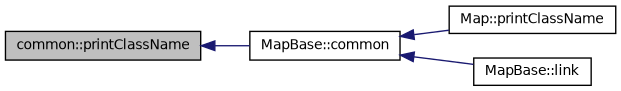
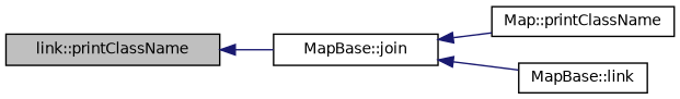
  digraph {
    rankdir=LR
    node [color=black fontname=Helvetica fontsize=10 shape=record]
    edge [color=midnightblue dir=back fontname=Helvetica fontsize=10 labelfontname=Helvetica labelfontsize=10 style=solid]
-   n1 [fillcolor=grey75 fontcolor=black height=0.2 label="common::printClassName" style=filled width=0.4]
-   n2 [height=0.2 label="MapBase::common" width=0.4]
+   n1 [fillcolor=grey75 fontcolor=black height=0.2 label="link::printClassName" style=filled width=0.4]
+   n2 [height=0.2 label="MapBase::join" width=0.4]
    n3 [height=0.2 label="Map::printClassName" width=0.4]
    n4 [height=0.2 label="MapBase::link" width=0.4]
    n1 -> n2
    n2 -> n3
    n2 -> n4
  }
